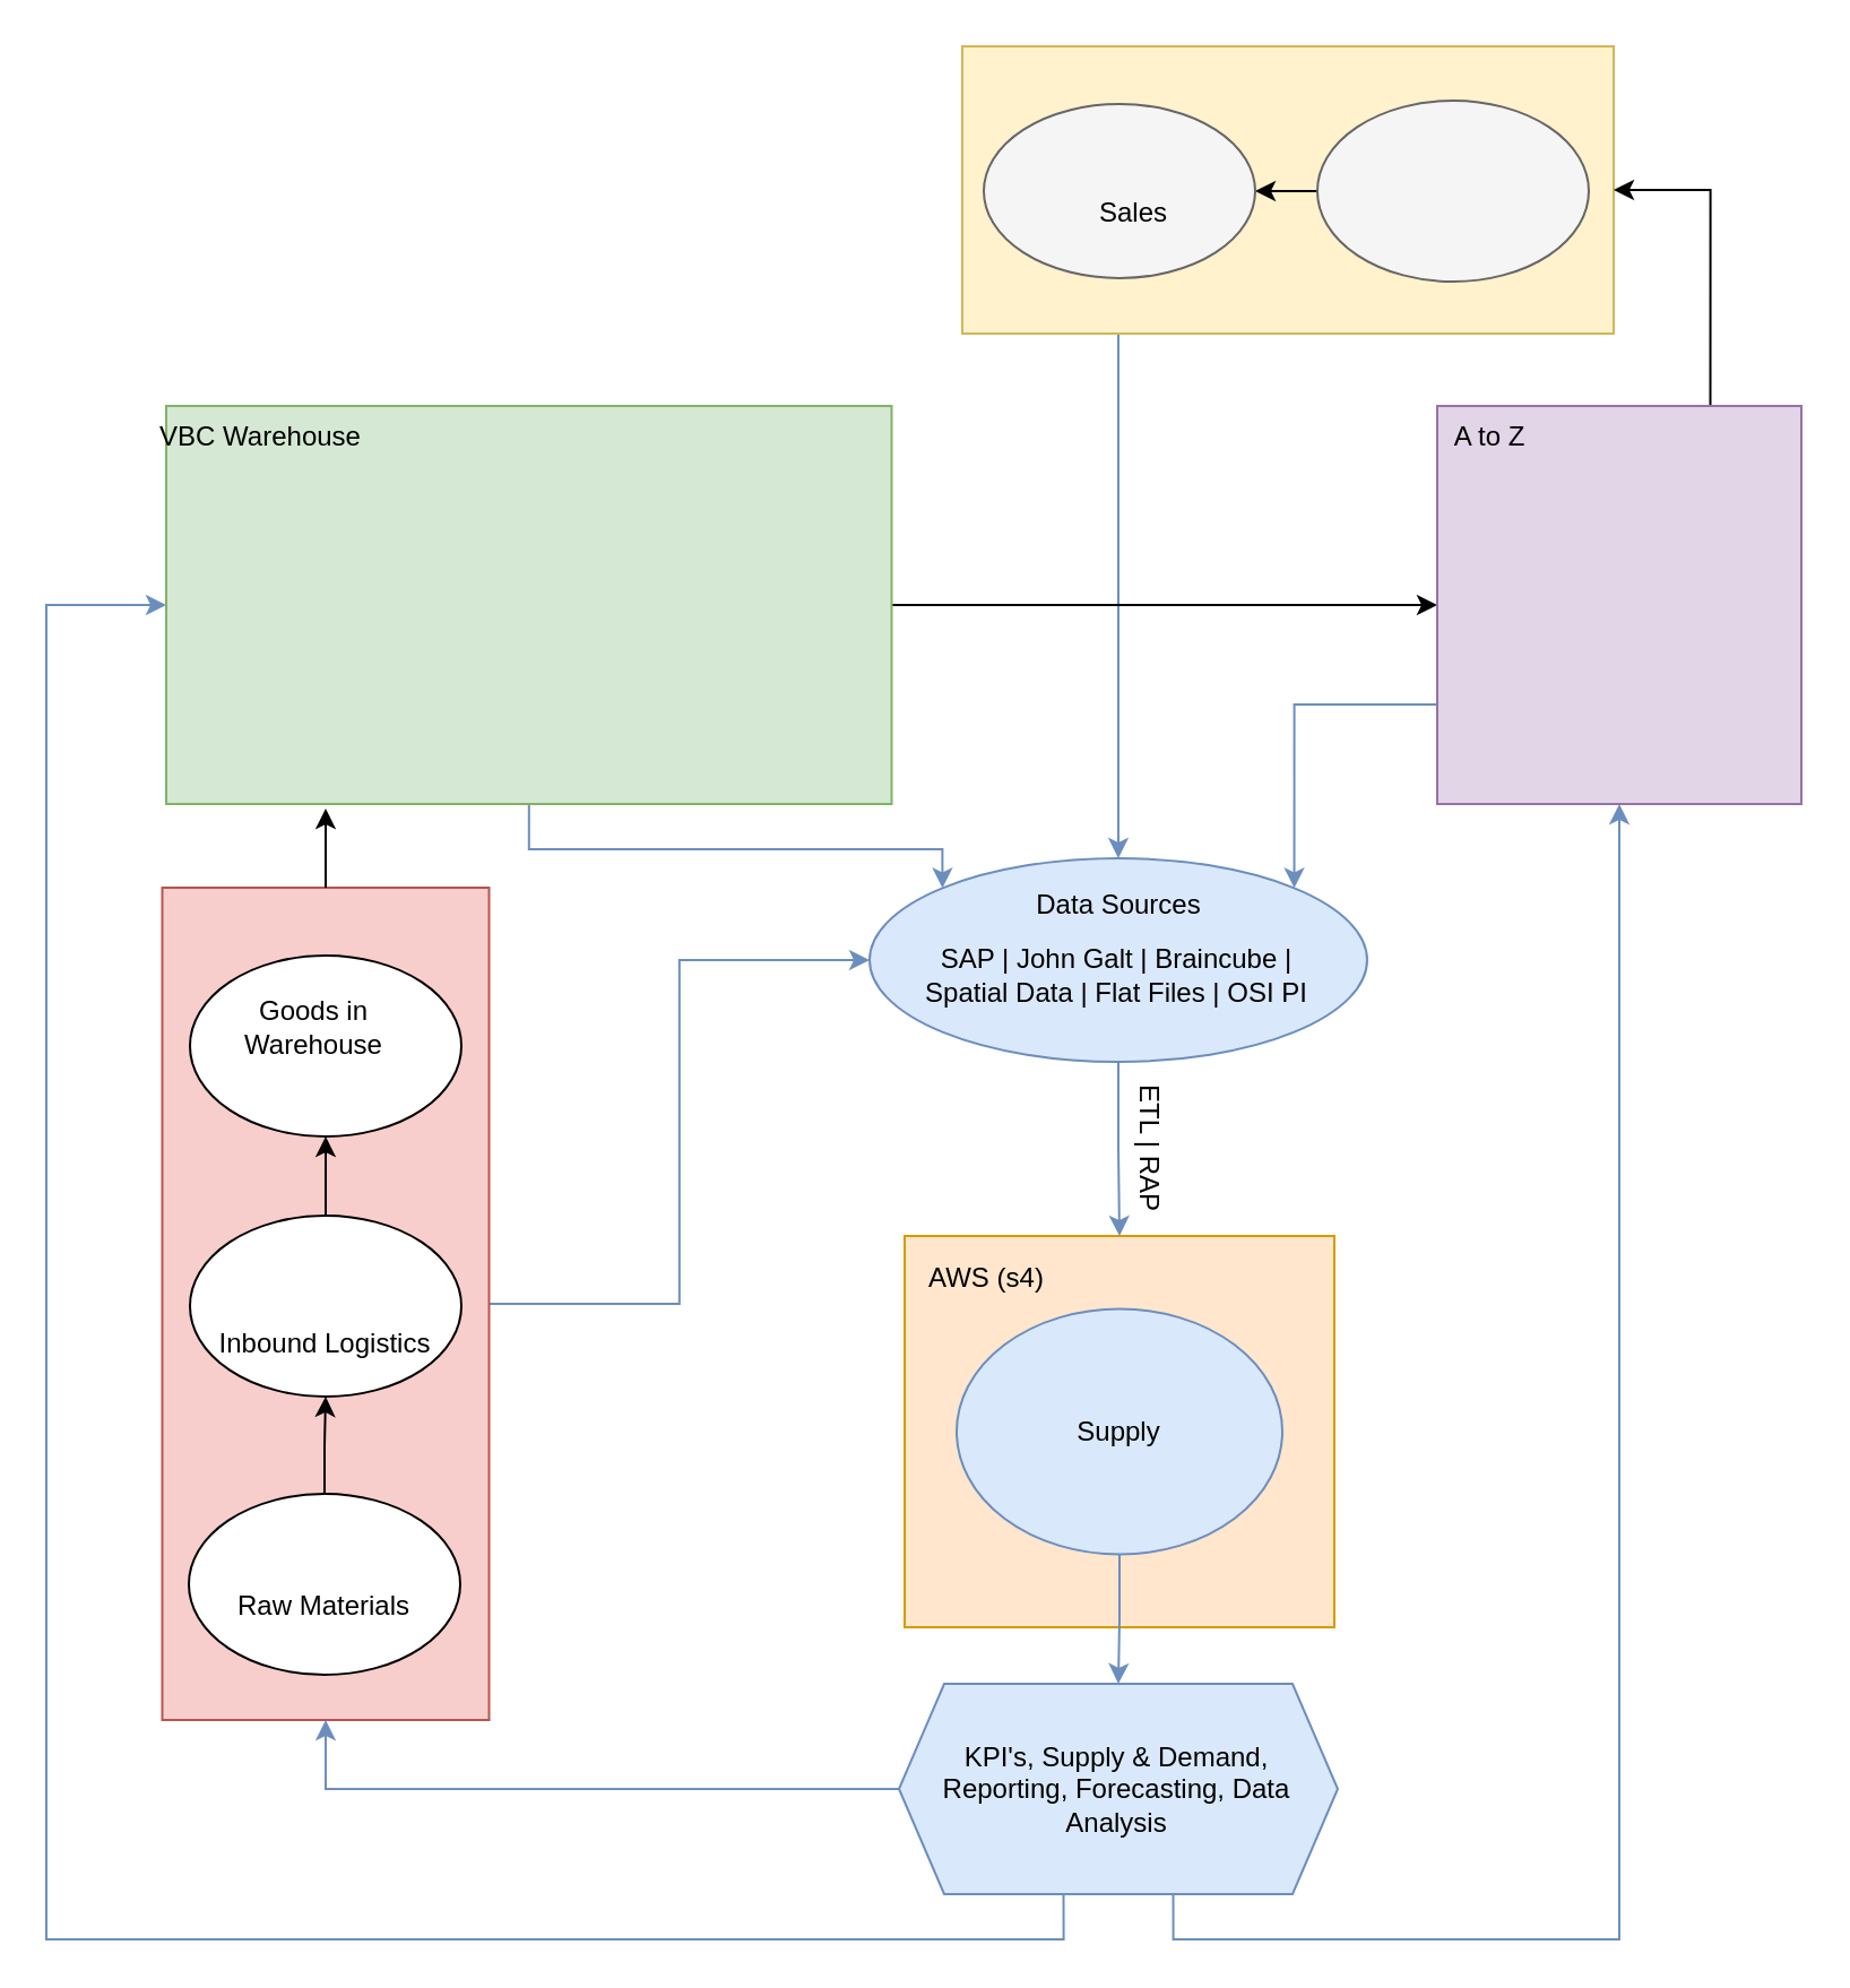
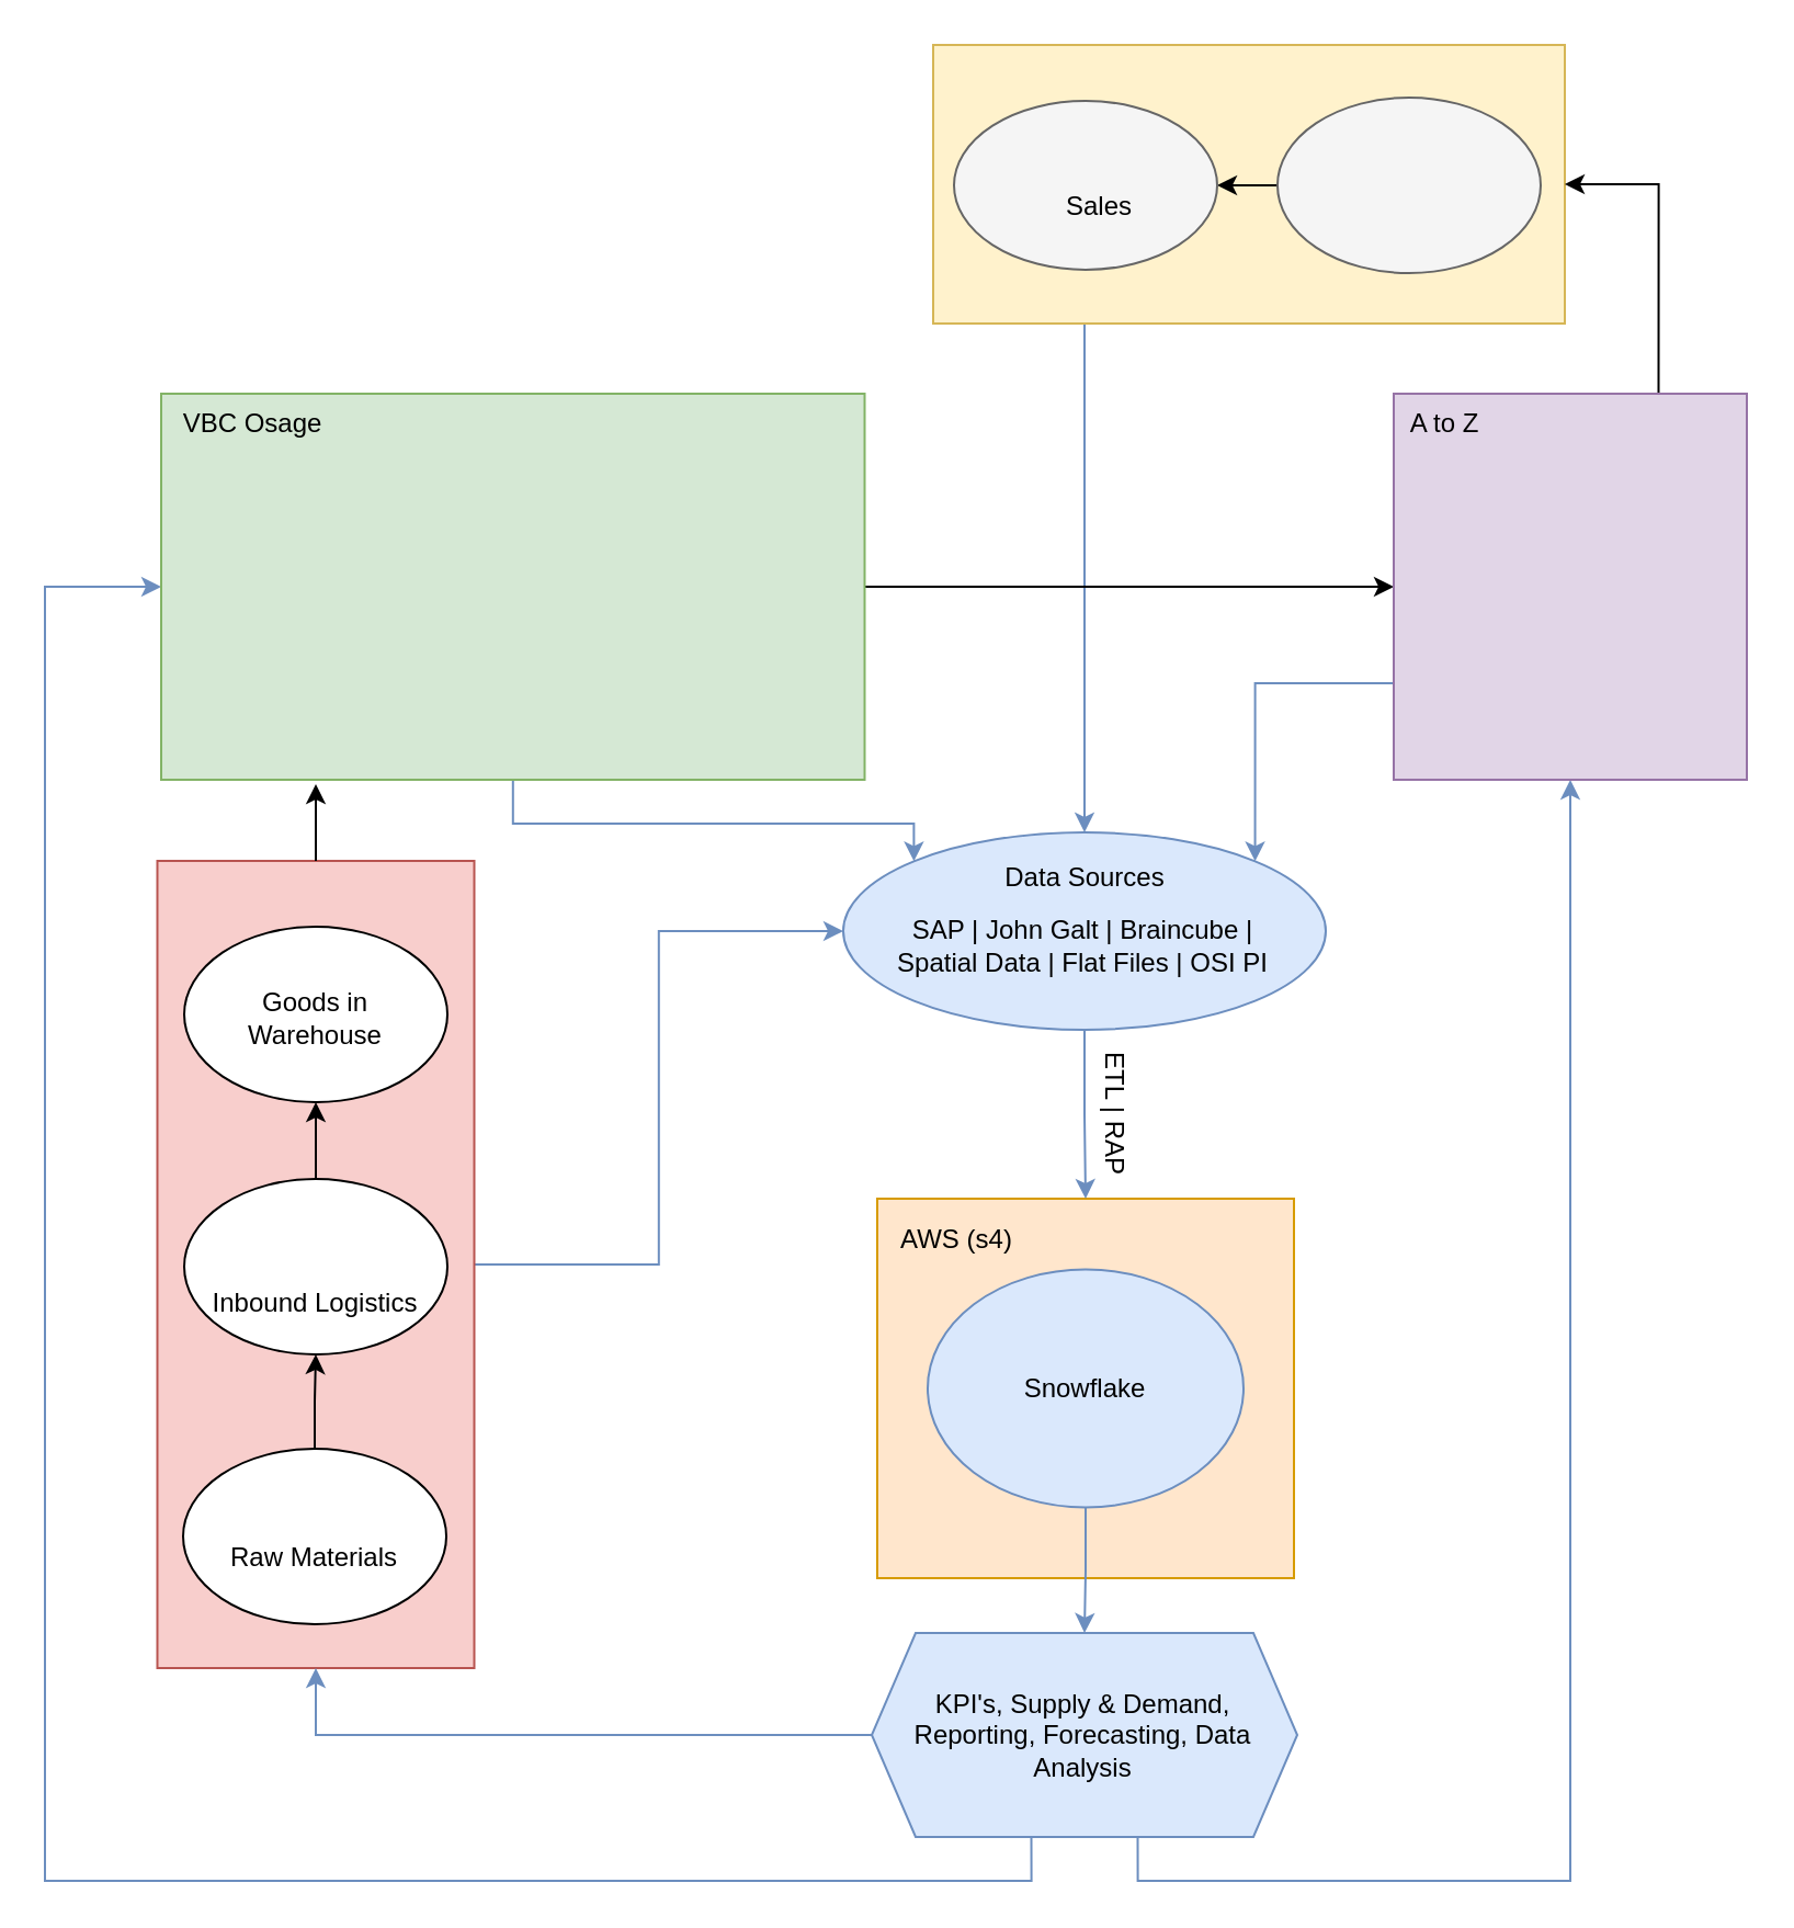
  <mxCell id="0" />
  <mxCell id="1" parent="0" />
  <mxCell id="2" style="edgeStyle=orthogonalEdgeStyle;rounded=0;sketch=0;orthogonalLoop=1;jettySize=auto;html=1;exitX=0.25;exitY=1;exitDx=0;exitDy=0;shadow=0;fillColor=#dae8fc;strokeColor=#6c8ebf;entryX=0.5;entryY=0;entryDx=0;entryDy=0;" edge="1" parent="1" source="3" target="10"><mxGeometry relative="1" as="geometry"><mxPoint x="496.947" y="375.477" as="targetPoint" /><Array as="points"><mxPoint x="494" y="147" /></Array></mxGeometry></mxCell>
  <mxCell id="3" value="" style="whiteSpace=wrap;html=1;fillColor=#fff2cc;strokeColor=#d6b656;" vertex="1" parent="1"><mxGeometry x="425" y="20" width="288" height="127" as="geometry" /></mxCell>
  <mxCell id="4" style="edgeStyle=orthogonalEdgeStyle;rounded=0;orthogonalLoop=1;jettySize=auto;html=1;exitX=1;exitY=0.5;exitDx=0;exitDy=0;entryX=0;entryY=0.5;entryDx=0;entryDy=0;fillColor=#dae8fc;strokeColor=#6c8ebf;" edge="1" parent="1" source="5" target="10"><mxGeometry relative="1" as="geometry" /></mxCell>
  <mxCell id="5" value="" style="rounded=0;whiteSpace=wrap;html=1;fillColor=#f8cecc;strokeColor=#b85450;" vertex="1" parent="1"><mxGeometry x="71.25" y="392" width="144.5" height="368" as="geometry" /></mxCell>
  <mxCell id="6" value="" style="rounded=0;whiteSpace=wrap;html=1;fillColor=#ffe6cc;strokeColor=#d79b00;" vertex="1" parent="1"><mxGeometry x="399.5" y="546" width="190" height="173" as="geometry" /></mxCell>
  <mxCell id="7" style="edgeStyle=orthogonalEdgeStyle;rounded=0;orthogonalLoop=1;jettySize=auto;html=1;entryX=0.5;entryY=0;entryDx=0;entryDy=0;fillColor=#dae8fc;strokeColor=#6c8ebf;" edge="1" parent="1" source="8" target="17"><mxGeometry relative="1" as="geometry" /></mxCell>
  <mxCell id="8" value="" style="ellipse;whiteSpace=wrap;html=1;fillColor=#dae8fc;strokeColor=#6c8ebf;" vertex="1" parent="1"><mxGeometry x="422.5" y="578.25" width="144" height="108.5" as="geometry" /></mxCell>
  <mxCell id="9" style="edgeStyle=orthogonalEdgeStyle;rounded=0;orthogonalLoop=1;jettySize=auto;html=1;entryX=0.5;entryY=0;entryDx=0;entryDy=0;fillColor=#dae8fc;strokeColor=#6c8ebf;" edge="1" parent="1" source="10" target="6"><mxGeometry relative="1" as="geometry" /></mxCell>
  <mxCell id="10" value="" style="ellipse;whiteSpace=wrap;html=1;fillColor=#dae8fc;strokeColor=#6c8ebf;" vertex="1" parent="1"><mxGeometry x="384" y="379" width="220" height="90" as="geometry" /></mxCell>
  <mxCell id="11" value="SAP | John Galt | Braincube | Spatial Data | Flat Files | OSI PI" style="text;html=1;strokeColor=none;fillColor=none;align=center;verticalAlign=middle;whiteSpace=wrap;rounded=0;" vertex="1" parent="1"><mxGeometry x="406" y="406" width="175" height="49" as="geometry" /></mxCell>
  <mxCell id="12" value="ETL | RAP" style="text;html=1;strokeColor=none;fillColor=none;align=center;verticalAlign=middle;whiteSpace=wrap;rounded=0;rotation=90;" vertex="1" parent="1"><mxGeometry x="426.5" y="485" width="163" height="44" as="geometry" /></mxCell>
- <mxCell id="13" value="Supply" style="text;html=1;strokeColor=none;fillColor=none;align=center;verticalAlign=middle;whiteSpace=wrap;rounded=0;" vertex="1" parent="1"><mxGeometry x="407" y="608" width="175" height="49" as="geometry" /></mxCell>
+ <mxCell id="13" value="Snowflake" style="text;html=1;strokeColor=none;fillColor=none;align=center;verticalAlign=middle;whiteSpace=wrap;rounded=0;" vertex="1" parent="1"><mxGeometry x="407" y="608" width="175" height="49" as="geometry" /></mxCell>
  <mxCell id="14" style="edgeStyle=orthogonalEdgeStyle;rounded=0;orthogonalLoop=1;jettySize=auto;html=1;fillColor=#dae8fc;strokeColor=#6c8ebf;entryX=0.5;entryY=1;entryDx=0;entryDy=0;" edge="1" parent="1" source="17" target="5"><mxGeometry relative="1" as="geometry"><mxPoint x="212" y="791" as="targetPoint" /></mxGeometry></mxCell>
  <mxCell id="15" style="edgeStyle=orthogonalEdgeStyle;rounded=0;sketch=0;orthogonalLoop=1;jettySize=auto;html=1;exitX=0.375;exitY=1;exitDx=0;exitDy=0;entryX=0;entryY=0.5;entryDx=0;entryDy=0;shadow=0;fillColor=#dae8fc;strokeColor=#6c8ebf;" edge="1" parent="1" source="17" target="36"><mxGeometry relative="1" as="geometry"><Array as="points"><mxPoint x="470" y="857" /><mxPoint x="20" y="857" /><mxPoint x="20" y="267" /></Array></mxGeometry></mxCell>
  <mxCell id="16" style="edgeStyle=orthogonalEdgeStyle;rounded=0;sketch=0;orthogonalLoop=1;jettySize=auto;html=1;exitX=0.625;exitY=1;exitDx=0;exitDy=0;entryX=0.5;entryY=1;entryDx=0;entryDy=0;shadow=0;fillColor=#dae8fc;strokeColor=#6c8ebf;" edge="1" parent="1" source="17" target="39"><mxGeometry relative="1" as="geometry" /></mxCell>
  <mxCell id="17" value="" style="shape=hexagon;perimeter=hexagonPerimeter2;whiteSpace=wrap;html=1;fixedSize=1;fillColor=#dae8fc;strokeColor=#6c8ebf;" vertex="1" parent="1"><mxGeometry x="397" y="744" width="194" height="93" as="geometry" /></mxCell>
  <mxCell id="18" value="KPI's, Supply &amp;amp; Demand, Reporting, Forecasting, Data Analysis" style="text;html=1;strokeColor=none;fillColor=none;align=center;verticalAlign=middle;whiteSpace=wrap;rounded=0;" vertex="1" parent="1"><mxGeometry x="406" y="766" width="175" height="49" as="geometry" /></mxCell>
  <mxCell id="19" style="edgeStyle=orthogonalEdgeStyle;rounded=0;orthogonalLoop=1;jettySize=auto;html=1;entryX=0.5;entryY=1;entryDx=0;entryDy=0;" edge="1" parent="1" source="20" target="22"><mxGeometry relative="1" as="geometry" /></mxCell>
  <mxCell id="20" value="" style="ellipse;whiteSpace=wrap;html=1;" vertex="1" parent="1"><mxGeometry x="83" y="660" width="120" height="80" as="geometry" /></mxCell>
  <mxCell id="21" style="edgeStyle=orthogonalEdgeStyle;rounded=0;orthogonalLoop=1;jettySize=auto;html=1;exitX=0.5;exitY=0;exitDx=0;exitDy=0;entryX=0.5;entryY=1;entryDx=0;entryDy=0;" edge="1" parent="1" source="22" target="30"><mxGeometry relative="1" as="geometry" /></mxCell>
  <mxCell id="22" value="" style="ellipse;whiteSpace=wrap;html=1;" vertex="1" parent="1"><mxGeometry x="83.5" y="537" width="120" height="80" as="geometry" /></mxCell>
  <mxCell id="23" value="Inbound Logistics" style="text;html=1;strokeColor=none;fillColor=none;align=center;verticalAlign=middle;whiteSpace=wrap;rounded=0;" vertex="1" parent="1"><mxGeometry x="91" y="579" width="105" height="30" as="geometry" /></mxCell>
  <mxCell id="24" style="edgeStyle=orthogonalEdgeStyle;rounded=0;orthogonalLoop=1;jettySize=auto;html=1;entryX=0.5;entryY=1;entryDx=0;entryDy=0;exitX=0.5;exitY=0;exitDx=0;exitDy=0;" edge="1" parent="1" source="5"><mxGeometry relative="1" as="geometry"><mxPoint x="143.5" y="357" as="targetPoint" /><Array as="points"><mxPoint x="144" y="382" /><mxPoint x="144" y="382" /></Array></mxGeometry></mxCell>
  <mxCell id="25" value="AWS (s4)" style="text;html=1;strokeColor=none;fillColor=none;align=center;verticalAlign=middle;whiteSpace=wrap;rounded=0;" vertex="1" parent="1"><mxGeometry x="406" y="550" width="60" height="30" as="geometry" /></mxCell>
  <mxCell id="26" style="edgeStyle=orthogonalEdgeStyle;rounded=0;sketch=0;orthogonalLoop=1;jettySize=auto;html=1;entryX=1;entryY=0.5;entryDx=0;entryDy=0;shadow=0;" edge="1" parent="1" source="27" target="28"><mxGeometry relative="1" as="geometry" /></mxCell>
  <mxCell id="27" value="" style="ellipse;whiteSpace=wrap;html=1;fillColor=#f5f5f5;fontColor=#333333;strokeColor=#666666;" vertex="1" parent="1"><mxGeometry x="582" y="44" width="120" height="80" as="geometry" /></mxCell>
  <mxCell id="28" value="" style="ellipse;whiteSpace=wrap;html=1;fillColor=#f5f5f5;fontColor=#333333;strokeColor=#666666;" vertex="1" parent="1"><mxGeometry x="434.5" y="45.5" width="120" height="77" as="geometry" /></mxCell>
  <mxCell id="29" value="Sales" style="text;html=1;strokeColor=none;fillColor=none;align=center;verticalAlign=middle;whiteSpace=wrap;rounded=0;" vertex="1" parent="1"><mxGeometry x="454" y="76" width="94" height="36" as="geometry" /></mxCell>
  <mxCell id="30" value="" style="ellipse;whiteSpace=wrap;html=1;" vertex="1" parent="1"><mxGeometry x="83.5" y="422" width="120" height="80" as="geometry" /></mxCell>
- <mxCell id="31" value="Goods in Warehouse" style="text;html=1;strokeColor=none;fillColor=none;align=center;verticalAlign=middle;whiteSpace=wrap;rounded=0;" vertex="1" parent="1"><mxGeometry x="86" y="439" width="105" height="30" as="geometry" /></mxCell>
+ <mxCell id="31" value="Goods in Warehouse" style="text;html=1;strokeColor=none;fillColor=none;align=center;verticalAlign=middle;whiteSpace=wrap;rounded=0;" vertex="1" parent="1"><mxGeometry x="91" y="449" width="105" height="30" as="geometry" /></mxCell>
  <mxCell id="32" value="Raw Materials" style="text;html=1;strokeColor=none;fillColor=none;align=center;verticalAlign=middle;whiteSpace=wrap;rounded=0;" vertex="1" parent="1"><mxGeometry x="91" y="690" width="104" height="40" as="geometry" /></mxCell>
  <mxCell id="33" value="Data Sources" style="text;html=1;strokeColor=none;fillColor=none;align=center;verticalAlign=middle;whiteSpace=wrap;rounded=0;" vertex="1" parent="1"><mxGeometry x="454.25" y="385" width="80.5" height="30" as="geometry" /></mxCell>
  <mxCell id="34" style="edgeStyle=orthogonalEdgeStyle;rounded=0;sketch=0;orthogonalLoop=1;jettySize=auto;html=1;entryX=0;entryY=0;entryDx=0;entryDy=0;shadow=0;fillColor=#dae8fc;strokeColor=#6c8ebf;" edge="1" parent="1" source="36" target="10"><mxGeometry relative="1" as="geometry"><Array as="points"><mxPoint x="233" y="375" /><mxPoint x="416" y="375" /></Array></mxGeometry></mxCell>
  <mxCell id="35" style="edgeStyle=orthogonalEdgeStyle;rounded=0;sketch=0;orthogonalLoop=1;jettySize=auto;html=1;entryX=0;entryY=0.5;entryDx=0;entryDy=0;shadow=0;" edge="1" parent="1" source="36" target="39"><mxGeometry relative="1" as="geometry" /></mxCell>
  <mxCell id="36" value="" style="whiteSpace=wrap;html=1;fillColor=#d5e8d4;strokeColor=#82b366;" vertex="1" parent="1"><mxGeometry x="73" y="179" width="320.75" height="176" as="geometry" /></mxCell>
  <mxCell id="37" style="edgeStyle=orthogonalEdgeStyle;rounded=0;sketch=0;orthogonalLoop=1;jettySize=auto;html=1;exitX=0;exitY=0.75;exitDx=0;exitDy=0;entryX=1;entryY=0;entryDx=0;entryDy=0;shadow=0;fillColor=#dae8fc;strokeColor=#6c8ebf;" edge="1" parent="1" source="39" target="10"><mxGeometry relative="1" as="geometry" /></mxCell>
  <mxCell id="38" style="edgeStyle=orthogonalEdgeStyle;rounded=0;sketch=0;orthogonalLoop=1;jettySize=auto;html=1;exitX=0.75;exitY=0;exitDx=0;exitDy=0;entryX=1;entryY=0.5;entryDx=0;entryDy=0;shadow=0;" edge="1" parent="1" source="39" target="3"><mxGeometry relative="1" as="geometry" /></mxCell>
  <mxCell id="39" value="" style="whiteSpace=wrap;html=1;fillColor=#e1d5e7;strokeColor=#9673a6;" vertex="1" parent="1"><mxGeometry x="635" y="179" width="161" height="176" as="geometry" /></mxCell>
- <mxCell id="40" value="VBC Warehouse" style="text;html=1;strokeColor=none;fillColor=none;align=center;verticalAlign=middle;whiteSpace=wrap;rounded=0;" vertex="1" parent="1"><mxGeometry x="68" y="175" width="94" height="36" as="geometry" /></mxCell>
+ <mxCell id="40" value="VBC Osage" style="text;html=1;strokeColor=none;fillColor=none;align=center;verticalAlign=middle;whiteSpace=wrap;rounded=0;" vertex="1" parent="1"><mxGeometry x="68" y="175" width="94" height="36" as="geometry" /></mxCell>
  <mxCell id="41" value="A to Z" style="text;html=1;strokeColor=none;fillColor=none;align=center;verticalAlign=middle;whiteSpace=wrap;rounded=0;" vertex="1" parent="1"><mxGeometry x="632" y="180" width="53" height="26" as="geometry" /></mxCell>
